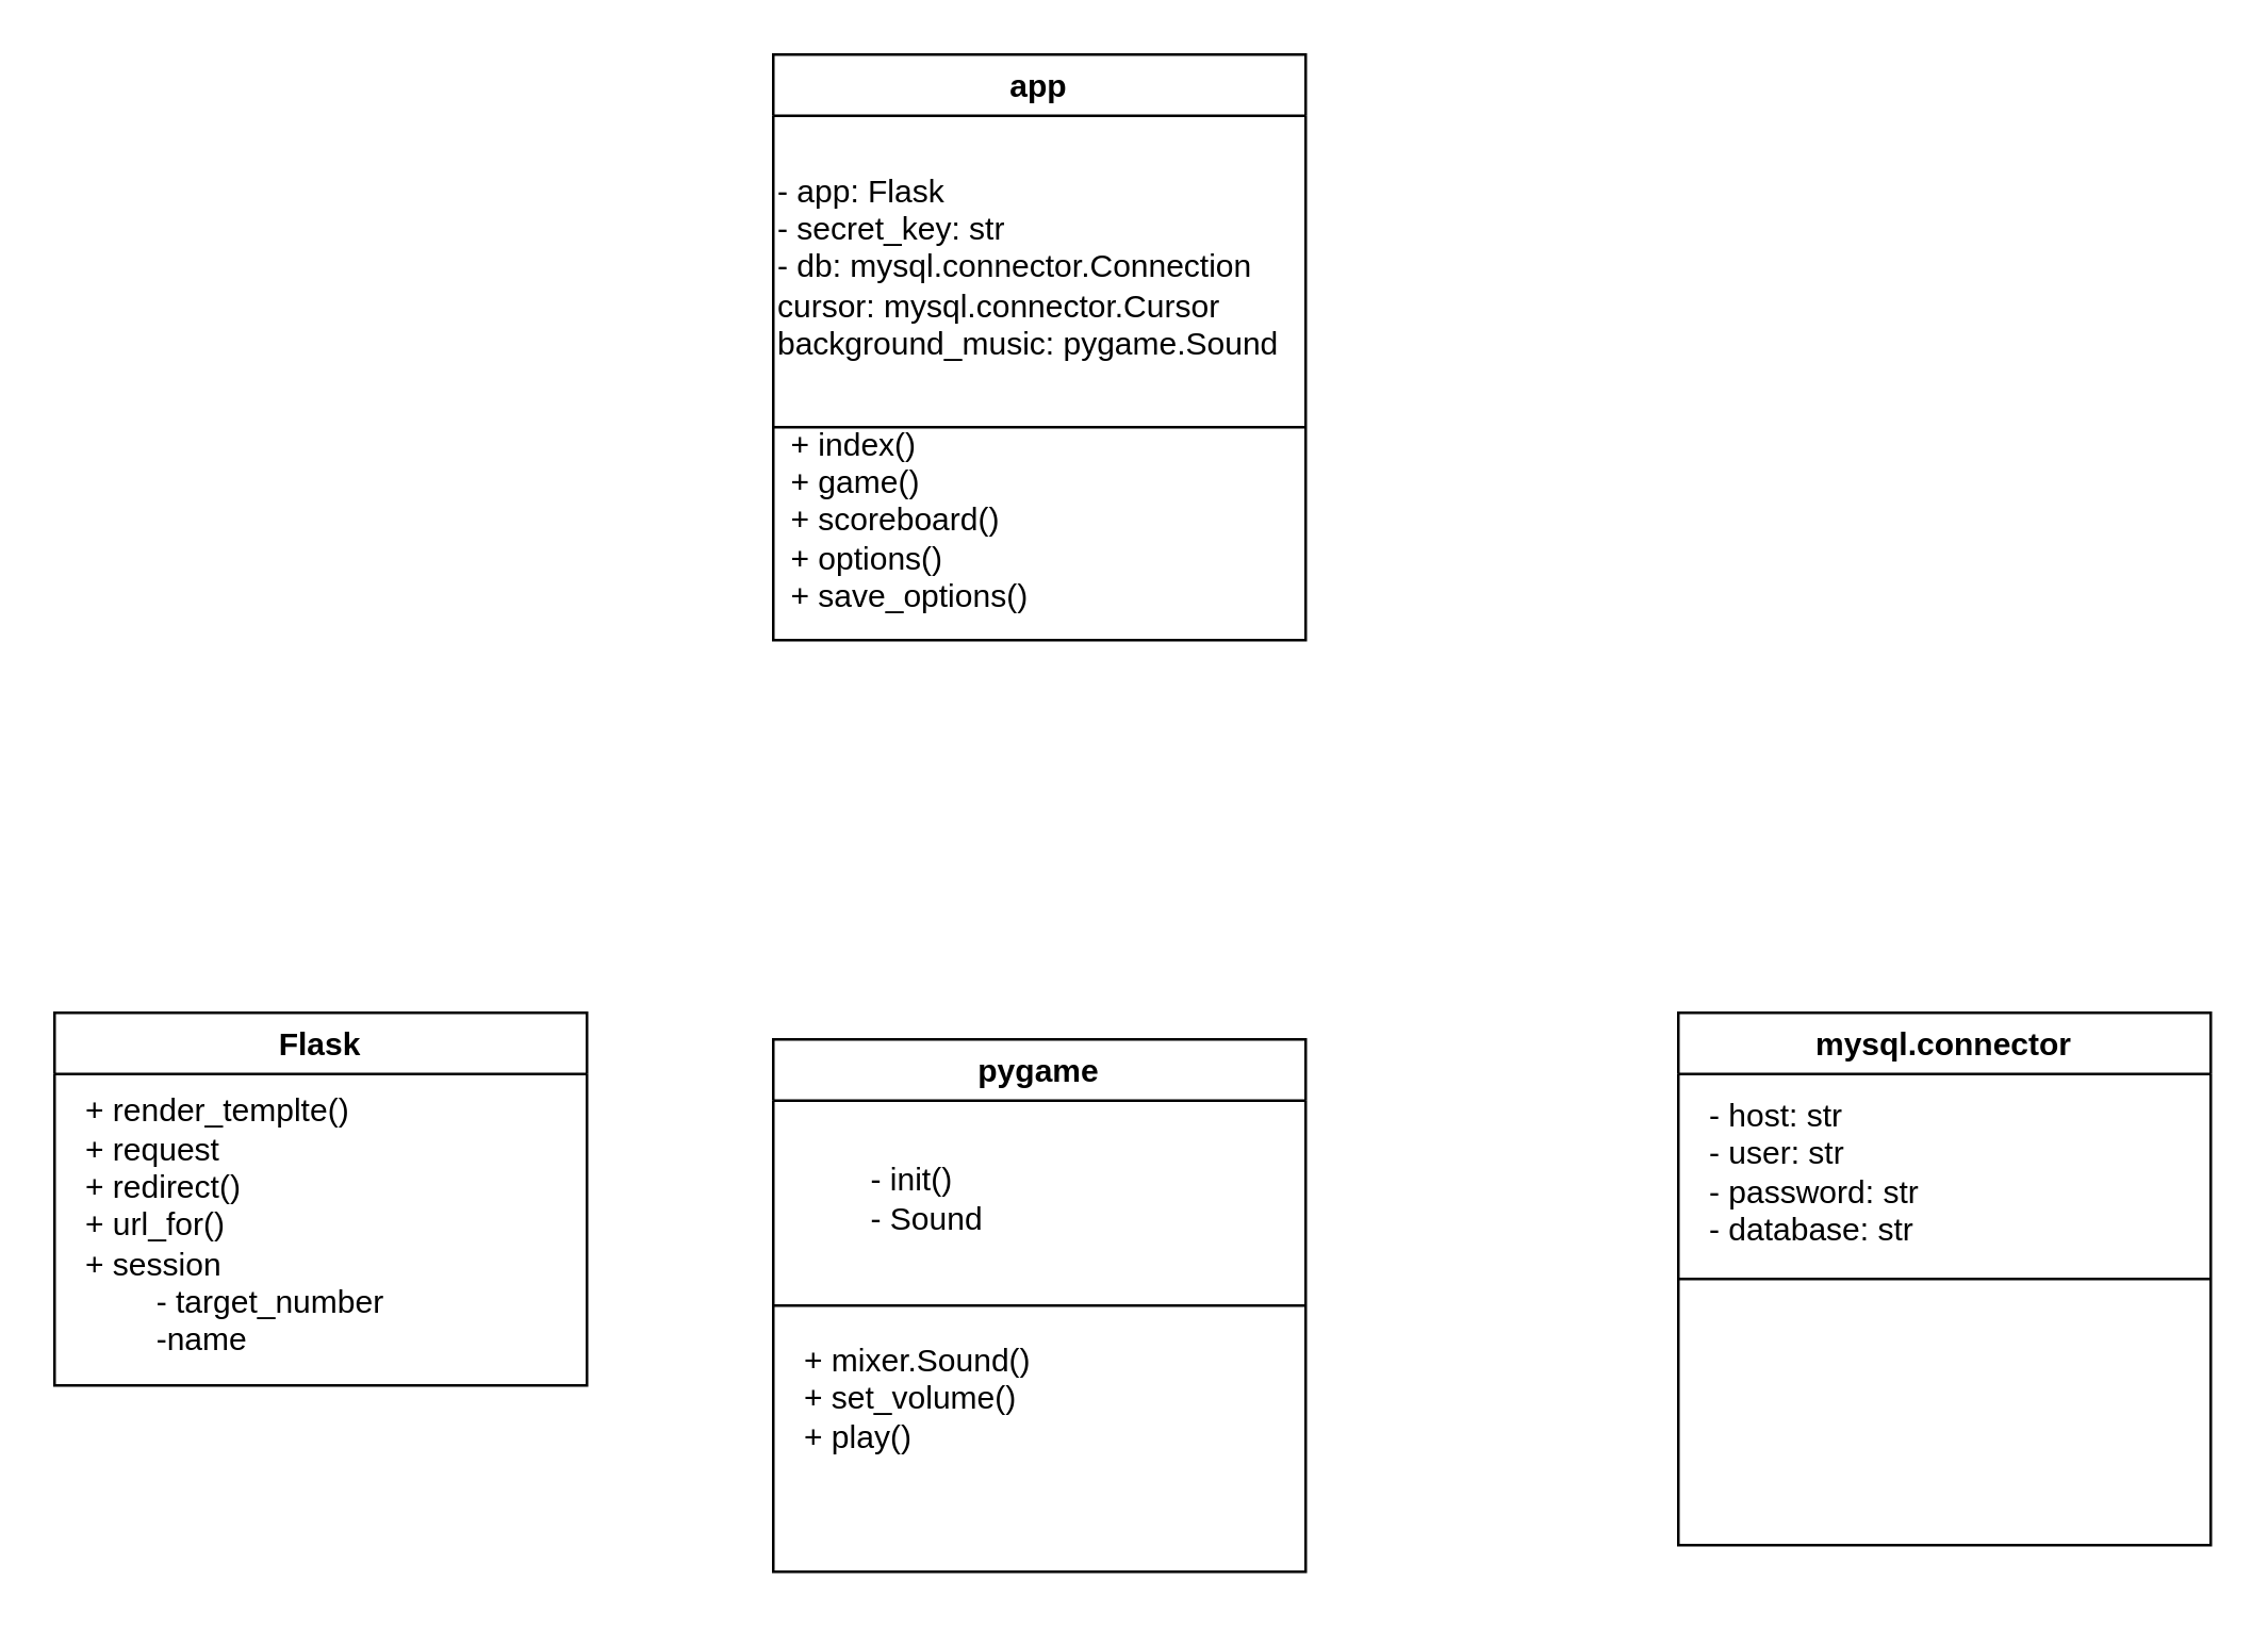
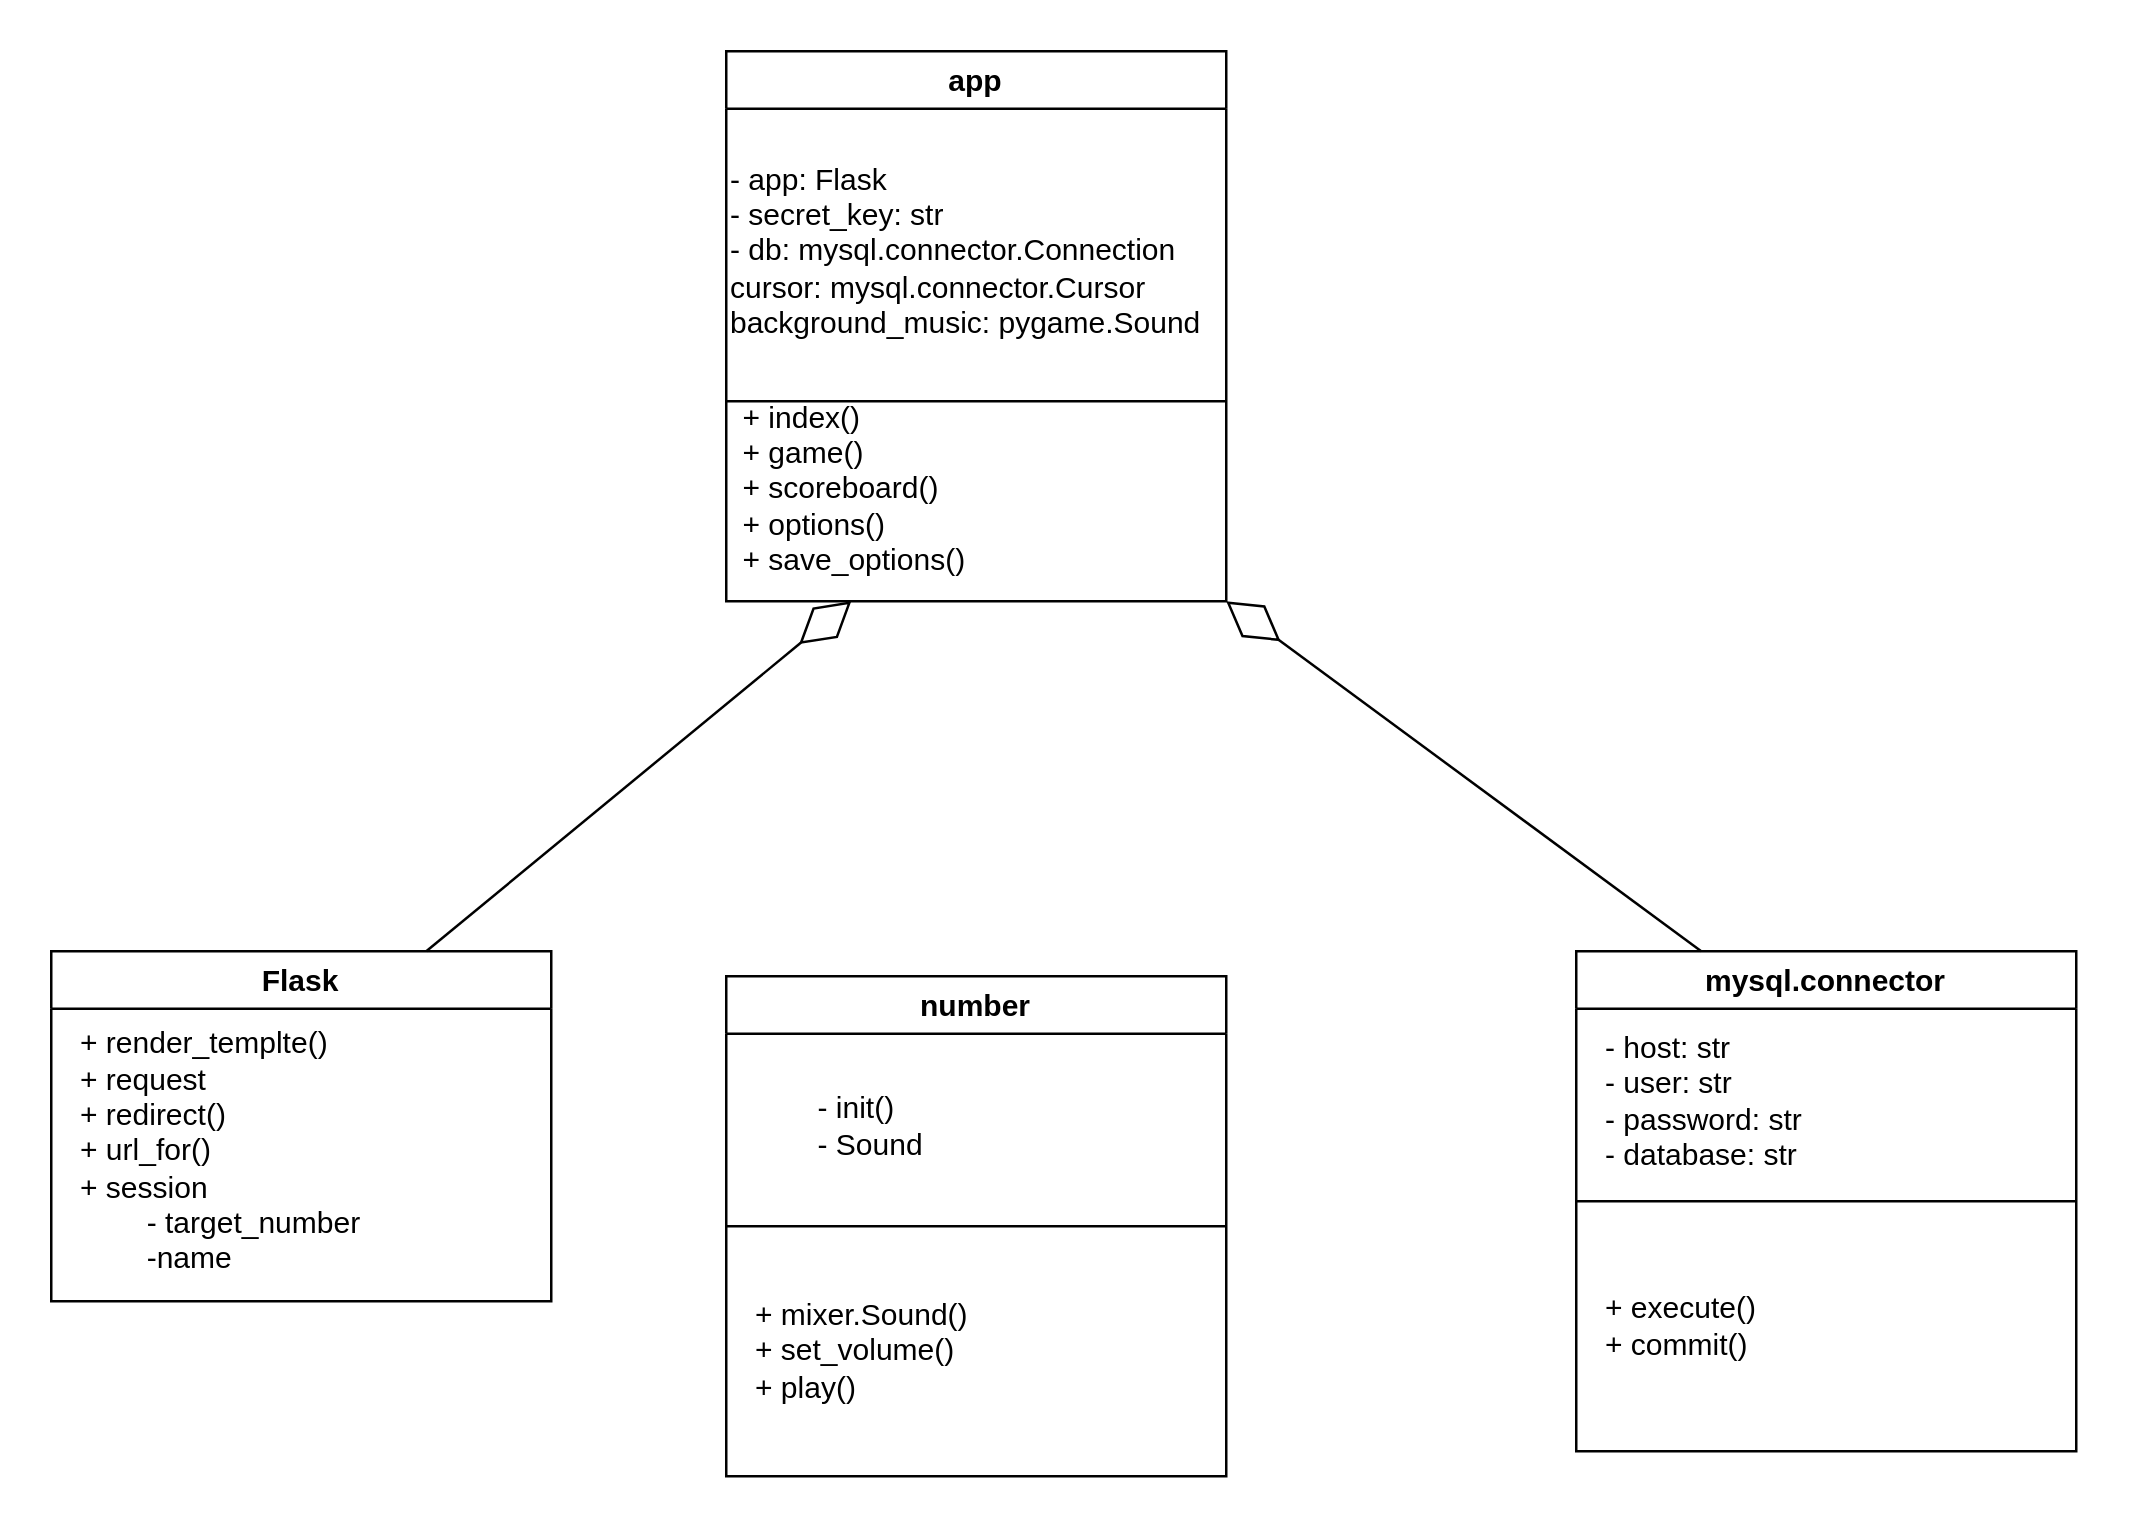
  <mxCell id="0" />
  <mxCell id="1" parent="0" />
  <mxCell id="2" value="app" style="swimlane;" vertex="1" parent="1"><mxGeometry x="290" y="20" width="200" height="220" as="geometry" /></mxCell>
  <mxCell id="3" value="- app: Flask&lt;br&gt;- secret_key: str&lt;br&gt;- db: mysql.connector.Connection&lt;br&gt;cursor: mysql.connector.Cursor&lt;br&gt;background_music: pygame.Sound" style="text;html=1;strokeColor=none;fillColor=none;align=left;verticalAlign=middle;whiteSpace=wrap;rounded=0;" vertex="1" parent="2"><mxGeometry y="20" width="200" height="120" as="geometry" /></mxCell>
  <mxCell id="4" value="+ index()&lt;br&gt;+ game()&lt;br&gt;+ scoreboard()&lt;br&gt;+ options()&lt;br&gt;+ save_options()" style="text;html=1;strokeColor=none;fillColor=none;align=left;verticalAlign=middle;whiteSpace=wrap;rounded=0;" vertex="1" parent="2"><mxGeometry x="5" y="140" width="150" height="70" as="geometry" /></mxCell>
  <mxCell id="5" value="Flask" style="swimlane;" vertex="1" parent="1"><mxGeometry x="20" y="380" width="200" height="140" as="geometry" /></mxCell>
  <mxCell id="6" value="+ render_templte()&lt;br&gt;+ request&lt;br&gt;+ redirect()&lt;br&gt;+ url_for()&lt;br&gt;+ session&lt;br&gt;&lt;span style=&quot;white-space: pre&quot;&gt;&#09;&lt;/span&gt;- target_number&lt;br&gt;&lt;span style=&quot;white-space: pre&quot;&gt;&#09;&lt;/span&gt;-name" style="text;html=1;strokeColor=none;fillColor=none;align=left;verticalAlign=middle;whiteSpace=wrap;rounded=0;" vertex="1" parent="5"><mxGeometry x="10" y="30" width="170" height="100" as="geometry" /></mxCell>
  <mxCell id="7" value="mysql.connector" style="swimlane;" vertex="1" parent="1"><mxGeometry x="630" y="380" width="200" height="200" as="geometry" /></mxCell>
  <mxCell id="8" value="- host: str&lt;br&gt;- user: str&lt;br&gt;- password: str&lt;br&gt;- database: str" style="text;html=1;strokeColor=none;fillColor=none;align=left;verticalAlign=middle;whiteSpace=wrap;rounded=0;" vertex="1" parent="7"><mxGeometry x="10" y="30" width="180" height="60" as="geometry" /></mxCell>
- <mxCell id="10" value="pygame" style="swimlane;" vertex="1" parent="1"><mxGeometry x="290" y="390" width="200" height="200" as="geometry" /></mxCell>
+ <mxCell id="9" value="+ execute()&lt;br&gt;+ commit()" style="text;html=1;strokeColor=none;fillColor=none;align=left;verticalAlign=middle;whiteSpace=wrap;rounded=0;" vertex="1" parent="7"><mxGeometry x="10" y="110" width="180" height="80" as="geometry" /></mxCell>
+ <mxCell id="10" value="number" style="swimlane;" vertex="1" parent="1"><mxGeometry x="290" y="390" width="200" height="200" as="geometry" /></mxCell>
  <mxCell id="11" value="- init()&lt;br&gt;- Sound" style="text;html=1;strokeColor=none;fillColor=none;align=left;verticalAlign=middle;whiteSpace=wrap;rounded=0;" vertex="1" parent="10"><mxGeometry x="35" y="40" width="160" height="40" as="geometry" /></mxCell>
- <mxCell id="12" value="+ mixer.Sound()&lt;br&gt;+ set_volume()&lt;br&gt;+ play()" style="text;html=1;strokeColor=none;fillColor=none;align=left;verticalAlign=middle;whiteSpace=wrap;rounded=0;" vertex="1" parent="10"><mxGeometry x="10" y="95" width="180" height="80" as="geometry" /></mxCell>
+ <mxCell id="12" value="+ mixer.Sound()&lt;br&gt;+ set_volume()&lt;br&gt;+ play()" style="text;html=1;strokeColor=none;fillColor=none;align=left;verticalAlign=middle;whiteSpace=wrap;rounded=0;" vertex="1" parent="10"><mxGeometry x="10" y="110" width="180" height="80" as="geometry" /></mxCell>
+ <mxCell id="13" value="" style="endArrow=diamondThin;endFill=0;endSize=24;html=1;rounded=0;exitX=0.75;exitY=0;exitDx=0;exitDy=0;entryX=0.25;entryY=1;entryDx=0;entryDy=0;" edge="1" parent="1" source="5" target="2"><mxGeometry width="160" relative="1" as="geometry"><mxPoint x="360" y="440" as="sourcePoint" /><mxPoint x="520" y="440" as="targetPoint" /></mxGeometry></mxCell>
+ <mxCell id="14" value="" style="endArrow=diamondThin;endFill=0;endSize=24;html=1;rounded=0;exitX=0.25;exitY=0;exitDx=0;exitDy=0;entryX=1;entryY=1;entryDx=0;entryDy=0;" edge="1" parent="1" source="7" target="2"><mxGeometry width="160" relative="1" as="geometry"><mxPoint x="300" y="320" as="sourcePoint" /><mxPoint x="350" y="230" as="targetPoint" /></mxGeometry></mxCell>
  <mxCell id="15" value="" style="endArrow=none;html=1;rounded=0;exitX=0;exitY=1;exitDx=0;exitDy=0;" edge="1" parent="1" source="3"><mxGeometry width="50" height="50" relative="1" as="geometry"><mxPoint x="410" y="300" as="sourcePoint" /><mxPoint x="490" y="160" as="targetPoint" /></mxGeometry></mxCell>
  <mxCell id="16" value="" style="endArrow=none;html=1;rounded=0;exitX=0;exitY=0.5;exitDx=0;exitDy=0;entryX=1;entryY=0.5;entryDx=0;entryDy=0;" edge="1" parent="1" source="10" target="10"><mxGeometry width="50" height="50" relative="1" as="geometry"><mxPoint x="320" y="410" as="sourcePoint" /><mxPoint x="370" y="360" as="targetPoint" /></mxGeometry></mxCell>
  <mxCell id="17" value="" style="endArrow=none;html=1;rounded=0;exitX=0;exitY=0.5;exitDx=0;exitDy=0;entryX=1;entryY=0.5;entryDx=0;entryDy=0;" edge="1" parent="1" source="7" target="7"><mxGeometry width="50" height="50" relative="1" as="geometry"><mxPoint x="320" y="380" as="sourcePoint" /><mxPoint x="370" y="330" as="targetPoint" /></mxGeometry></mxCell>
